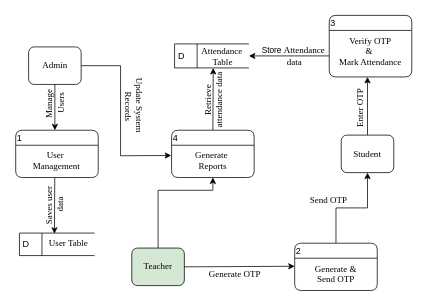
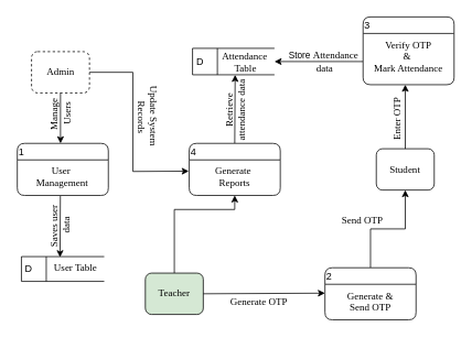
  <mxCell id="0" />
  <mxCell id="1" parent="0" />
  <mxCell id="2" value="" style="group" parent="1" vertex="1" connectable="0"><mxGeometry x="20.31" y="20" width="527.69" height="366.5" as="geometry" /></mxCell>
- <mxCell id="3" value="&lt;font face=&quot;Times New Roman&quot;&gt;Admin&lt;/font&gt;" style="rounded=1;whiteSpace=wrap;html=1;" parent="2" vertex="1"><mxGeometry x="17.19" y="42" width="70" height="50" as="geometry" /></mxCell>
+ <mxCell id="3" value="&lt;font face=&quot;Times New Roman&quot;&gt;Admin&lt;/font&gt;" style="rounded=1;whiteSpace=wrap;html=1;dashed=1;" parent="2" vertex="1"><mxGeometry x="17.19" y="42" width="70" height="50" as="geometry" /></mxCell>
  <mxCell id="4" value="" style="edgeStyle=orthogonalEdgeStyle;rounded=0;orthogonalLoop=1;jettySize=auto;html=1;" parent="2" source="5" target="25" edge="1"><mxGeometry relative="1" as="geometry"><Array as="points"><mxPoint x="189.69" y="233" /><mxPoint x="262.69" y="233" /></Array></mxGeometry></mxCell>
  <mxCell id="5" value="&lt;font face=&quot;Times New Roman&quot;&gt;Teacher&lt;/font&gt;" style="rounded=1;whiteSpace=wrap;html=1;fillColor=#d5e8d4;" parent="2" vertex="1"><mxGeometry x="154.69" y="310" width="70" height="50" as="geometry" /></mxCell>
  <mxCell id="6" value="&lt;font face=&quot;Times New Roman&quot;&gt;Student&lt;/font&gt;" style="rounded=1;whiteSpace=wrap;html=1;" parent="2" vertex="1"><mxGeometry x="433.69" y="159.5" width="70" height="50" as="geometry" /></mxCell>
  <mxCell id="7" value="" style="endArrow=classic;html=1;rounded=0;entryX=0;entryY=0.5;entryDx=0;entryDy=0;exitX=1;exitY=0.5;exitDx=0;exitDy=0;" parent="2" source="3" edge="1"><mxGeometry width="50" height="50" relative="1" as="geometry"><mxPoint x="97.19" y="187" as="sourcePoint" /><mxPoint x="207.19" y="186.64" as="targetPoint" /><Array as="points"><mxPoint x="139.69" y="67" /><mxPoint x="139.69" y="187" /></Array></mxGeometry></mxCell>
  <mxCell id="8" value="&lt;font face=&quot;Times New Roman&quot;&gt;Update System&amp;nbsp;&lt;/font&gt;&lt;div&gt;&lt;font face=&quot;Times New Roman&quot;&gt;Records&lt;/font&gt;&lt;/div&gt;" style="text;html=1;align=center;verticalAlign=middle;resizable=0;points=[];autosize=1;strokeColor=none;fillColor=none;rotation=90;" parent="2" vertex="1"><mxGeometry x="107.69" y="101" width="100" height="40" as="geometry" /></mxCell>
  <mxCell id="9" value="" style="endArrow=classic;html=1;rounded=0;entryX=0;entryY=0.25;entryDx=0;entryDy=0;exitX=1;exitY=0.5;exitDx=0;exitDy=0;" parent="2" source="5" target="32" edge="1"><mxGeometry width="50" height="50" relative="1" as="geometry"><mxPoint x="27.19" y="387" as="sourcePoint" /><mxPoint x="253.69" y="578.0" as="targetPoint" /></mxGeometry></mxCell>
  <mxCell id="10" value="&lt;span style=&quot;font-family: &amp;quot;Times New Roman&amp;quot;; font-size: 12px; background-color: rgb(255, 255, 255);&quot;&gt;Generate OTP&lt;/span&gt;" style="edgeLabel;html=1;align=center;verticalAlign=middle;resizable=0;points=[];" parent="9" vertex="1" connectable="0"><mxGeometry x="-0.042" relative="1" as="geometry"><mxPoint x="-3" y="10" as="offset" /></mxGeometry></mxCell>
  <mxCell id="11" value="&lt;span style=&quot;font-family: &amp;quot;Times New Roman&amp;quot;; font-size: 12px; background-color: rgb(255, 255, 255);&quot;&gt;Send OTP&lt;/span&gt;" style="edgeLabel;html=1;align=center;verticalAlign=middle;resizable=0;points=[];" parent="9" vertex="1" connectable="0"><mxGeometry x="-0.042" relative="1" as="geometry"><mxPoint x="122" y="-88" as="offset" /></mxGeometry></mxCell>
  <mxCell id="12" value="" style="endArrow=classic;html=1;rounded=0;entryX=1;entryY=0.5;entryDx=0;entryDy=0;" parent="2" target="22" edge="1"><mxGeometry width="50" height="50" relative="1" as="geometry"><mxPoint x="417.69" y="54" as="sourcePoint" /><mxPoint x="236.69" y="-66" as="targetPoint" /></mxGeometry></mxCell>
  <mxCell id="13" value="Store&amp;nbsp;&lt;span style=&quot;font-size: 12px; font-family: &amp;quot;Times New Roman&amp;quot;; color: light-dark(rgb(0, 0, 0), rgb(255, 255, 255));&quot;&gt;Attendance&lt;/span&gt;&lt;div&gt;&lt;span style=&quot;font-size: 12px; font-family: &amp;quot;Times New Roman&amp;quot;; color: light-dark(rgb(0, 0, 0), rgb(255, 255, 255));&quot;&gt;&amp;nbsp;data&lt;/span&gt;&lt;/div&gt;" style="edgeLabel;html=1;align=center;verticalAlign=middle;resizable=0;points=[];rotation=0;labelBackgroundColor=none;" parent="12" vertex="1" connectable="0"><mxGeometry x="-0.15" y="1" relative="1" as="geometry"><mxPoint x="-4" y="-2" as="offset" /></mxGeometry></mxCell>
  <mxCell id="14" value="" style="endArrow=classic;html=1;rounded=0;exitX=0.473;exitY=1.016;exitDx=0;exitDy=0;exitPerimeter=0;entryX=0.152;entryY=0.033;entryDx=0;entryDy=0;entryPerimeter=0;" parent="2" source="29" target="20" edge="1"><mxGeometry width="50" height="50" relative="1" as="geometry"><mxPoint x="51.85" y="227" as="sourcePoint" /><mxPoint x="52.117" y="282" as="targetPoint" /></mxGeometry></mxCell>
  <mxCell id="15" value="&lt;font face=&quot;Times New Roman&quot; style=&quot;font-size: 12px;&quot;&gt;Saves user&lt;/font&gt;&lt;div&gt;&lt;font face=&quot;Times New Roman&quot; style=&quot;font-size: 12px;&quot;&gt;&amp;nbsp;data&lt;/font&gt;&lt;/div&gt;" style="edgeLabel;html=1;align=center;verticalAlign=middle;resizable=0;points=[];rotation=-90;labelBackgroundColor=none;" parent="14" vertex="1" connectable="0"><mxGeometry x="-0.091" y="-1" relative="1" as="geometry"><mxPoint x="1" y="4" as="offset" /></mxGeometry></mxCell>
  <mxCell id="16" value="" style="endArrow=classic;html=1;rounded=0;exitX=0.5;exitY=0;exitDx=0;exitDy=0;entryX=0.52;entryY=1.003;entryDx=0;entryDy=0;entryPerimeter=0;" parent="2" source="24" target="22" edge="1"><mxGeometry width="50" height="50" relative="1" as="geometry"><mxPoint x="253.19" y="140" as="sourcePoint" /><mxPoint x="253.19" y="75" as="targetPoint" /></mxGeometry></mxCell>
  <mxCell id="17" value="&lt;font face=&quot;Times New Roman&quot; style=&quot;font-size: 12px;&quot;&gt;Retrieve&lt;/font&gt;&lt;div&gt;&lt;font face=&quot;Times New Roman&quot; style=&quot;font-size: 12px;&quot;&gt;attendance data&lt;/font&gt;&lt;/div&gt;" style="edgeLabel;html=1;align=center;verticalAlign=middle;resizable=0;points=[];rotation=-90;labelBackgroundColor=none;" parent="16" vertex="1" connectable="0"><mxGeometry x="-0.091" y="-1" relative="1" as="geometry"><mxPoint x="-1" y="-1" as="offset" /></mxGeometry></mxCell>
  <mxCell id="18" value="" style="group" parent="2" vertex="1" connectable="0"><mxGeometry x="5" y="290" width="100" height="30" as="geometry" /></mxCell>
  <mxCell id="19" value="D" style="html=1;dashed=0;whiteSpace=wrap;shape=mxgraph.dfd.dataStoreID;align=left;spacingLeft=3;points=[[0,0],[0.5,0],[1,0],[0,0.5],[1,0.5],[0,1],[0.5,1],[1,1]];" parent="18" vertex="1"><mxGeometry width="100" height="30" as="geometry" /></mxCell>
  <mxCell id="20" value="&lt;span style=&quot;color: rgb(0, 0, 0); font-family: &amp;quot;Times New Roman&amp;quot;; font-size: 12px; font-style: normal; font-variant-ligatures: normal; font-variant-caps: normal; font-weight: 400; letter-spacing: normal; orphans: 2; text-align: center; text-indent: 0px; text-transform: none; widows: 2; word-spacing: 0px; -webkit-text-stroke-width: 0px; white-space: normal; text-decoration-thickness: initial; text-decoration-style: initial; text-decoration-color: initial; float: none; display: inline !important;&quot;&gt;User Table&lt;/span&gt;" style="text;whiteSpace=wrap;html=1;" parent="18" vertex="1"><mxGeometry x="37.5" width="60" height="25" as="geometry" /></mxCell>
  <mxCell id="21" value="" style="group" parent="2" vertex="1" connectable="0"><mxGeometry x="210.69" y="40" width="100" height="32" as="geometry" /></mxCell>
  <mxCell id="22" value="D" style="html=1;dashed=0;whiteSpace=wrap;shape=mxgraph.dfd.dataStoreID;align=left;spacingLeft=3;points=[[0,0],[0.5,0],[1,0],[0,0.5],[1,0.5],[0,1],[0.5,1],[1,1]];" parent="21" vertex="1"><mxGeometry x="1" y="-2" width="99" height="32" as="geometry" /></mxCell>
  <mxCell id="23" value="&lt;span style=&quot;color: rgb(0, 0, 0); font-family: &amp;quot;Times New Roman&amp;quot;; font-size: 12px; font-style: normal; font-variant-ligatures: normal; font-variant-caps: normal; font-weight: 400; letter-spacing: normal; orphans: 2; text-align: center; text-indent: 0px; text-transform: none; widows: 2; word-spacing: 0px; -webkit-text-stroke-width: 0px; white-space: normal; text-decoration-thickness: initial; text-decoration-style: initial; text-decoration-color: initial; float: none; display: inline !important;&quot;&gt;Attendance&lt;/span&gt;&lt;div&gt;&lt;span style=&quot;color: rgb(0, 0, 0); font-family: &amp;quot;Times New Roman&amp;quot;; font-size: 12px; font-style: normal; font-variant-ligatures: normal; font-variant-caps: normal; font-weight: 400; letter-spacing: normal; orphans: 2; text-align: center; text-indent: 0px; text-transform: none; widows: 2; word-spacing: 0px; -webkit-text-stroke-width: 0px; white-space: normal; text-decoration-thickness: initial; text-decoration-style: initial; text-decoration-color: initial; float: none; display: inline !important;&quot;&gt;&amp;nbsp; &amp;nbsp; &amp;nbsp;Table&lt;/span&gt;&lt;/div&gt;" style="text;whiteSpace=wrap;html=1;" parent="21" vertex="1"><mxGeometry x="35" y="-6" width="60" height="2" as="geometry" /></mxCell>
  <mxCell id="24" value="4" style="swimlane;fontStyle=0;childLayout=stackLayout;horizontal=1;startSize=20;fillColor=#ffffff;horizontalStack=0;resizeParent=1;resizeParentMax=0;resizeLast=0;collapsible=0;marginBottom=0;swimlaneFillColor=#ffffff;align=left;rounded=1;" parent="2" vertex="1"><mxGeometry x="207.69" y="153" width="110" height="63" as="geometry" /></mxCell>
  <mxCell id="25" value="&lt;div&gt;&lt;span style=&quot;color: light-dark(rgb(0, 0, 0), rgb(237, 237, 237)); font-family: &amp;quot;Times New Roman&amp;quot;; background-color: transparent;&quot;&gt;Generate&amp;nbsp;&lt;/span&gt;&lt;/div&gt;&lt;div&gt;&lt;span style=&quot;color: rgb(0, 0, 0); font-family: &amp;quot;Times New Roman&amp;quot;; font-size: 12px; font-style: normal; font-variant-ligatures: normal; font-variant-caps: normal; font-weight: 400; letter-spacing: normal; orphans: 2; text-indent: 0px; text-transform: none; widows: 2; word-spacing: 0px; -webkit-text-stroke-width: 0px; white-space: normal; text-decoration-thickness: initial; text-decoration-style: initial; text-decoration-color: initial; float: none; display: inline !important;&quot;&gt;Reports&lt;/span&gt;&lt;/div&gt;" style="text;whiteSpace=wrap;html=1;align=center;" parent="24" vertex="1"><mxGeometry y="20" width="110" height="43" as="geometry" /></mxCell>
  <mxCell id="26" value="1" style="swimlane;fontStyle=0;childLayout=stackLayout;horizontal=1;startSize=20;fillColor=#ffffff;horizontalStack=0;resizeParent=1;resizeParentMax=0;resizeLast=0;collapsible=0;marginBottom=0;swimlaneFillColor=#ffffff;align=left;rounded=1;" parent="2" vertex="1"><mxGeometry y="153" width="110" height="63" as="geometry" /></mxCell>
  <mxCell id="27" value="" style="endArrow=classic;html=1;rounded=0;exitX=0.5;exitY=1;exitDx=0;exitDy=0;entryX=0.439;entryY=0.007;entryDx=0;entryDy=0;entryPerimeter=0;" parent="26" source="3" edge="1"><mxGeometry width="50" height="50" relative="1" as="geometry"><mxPoint x="52.09" y="-55.56" as="sourcePoint" /><mxPoint x="52.21" y="-5.684e-14" as="targetPoint" /></mxGeometry></mxCell>
  <mxCell id="28" value="&lt;span style=&quot;font-family: &amp;quot;Times New Roman&amp;quot;; font-size: 12px;&quot;&gt;Manage&lt;/span&gt;&lt;div&gt;&lt;span style=&quot;font-family: &amp;quot;Times New Roman&amp;quot;; font-size: 12px;&quot;&gt;&amp;nbsp;Users&lt;/span&gt;&lt;/div&gt;" style="edgeLabel;html=1;align=center;verticalAlign=middle;resizable=0;points=[];labelBackgroundColor=none;rotation=-90;" parent="27" vertex="1" connectable="0"><mxGeometry x="-0.161" relative="1" as="geometry"><mxPoint y="1" as="offset" /></mxGeometry></mxCell>
  <mxCell id="29" value="&lt;span style=&quot;font-family: &amp;quot;Times New Roman&amp;quot;;&quot;&gt;User&amp;nbsp;&lt;/span&gt;&lt;div&gt;&lt;span style=&quot;font-family: &amp;quot;Times New Roman&amp;quot;;&quot;&gt;Management&lt;/span&gt;&lt;/div&gt;" style="text;whiteSpace=wrap;html=1;align=center;" parent="26" vertex="1"><mxGeometry y="20" width="110" height="43" as="geometry" /></mxCell>
  <mxCell id="30" value="" style="edgeStyle=orthogonalEdgeStyle;rounded=0;orthogonalLoop=1;jettySize=auto;html=1;" parent="2" source="31" target="6" edge="1"><mxGeometry relative="1" as="geometry" /></mxCell>
  <mxCell id="31" value="2" style="swimlane;fontStyle=0;childLayout=stackLayout;horizontal=1;startSize=20;fillColor=#ffffff;horizontalStack=0;resizeParent=1;resizeParentMax=0;resizeLast=0;collapsible=0;marginBottom=0;swimlaneFillColor=#ffffff;align=left;rounded=1;" parent="2" vertex="1"><mxGeometry x="371.69" y="303.5" width="110" height="63" as="geometry" /></mxCell>
  <mxCell id="32" value="&lt;div&gt;&lt;span style=&quot;color: light-dark(rgb(0, 0, 0), rgb(237, 237, 237)); font-family: &amp;quot;Times New Roman&amp;quot;; background-color: transparent;&quot;&gt;Generate &amp;amp;&lt;/span&gt;&lt;/div&gt;&lt;div&gt;&lt;span style=&quot;color: light-dark(rgb(0, 0, 0), rgb(237, 237, 237)); font-family: &amp;quot;Times New Roman&amp;quot;; background-color: transparent;&quot;&gt;Send OTP&lt;/span&gt;&lt;/div&gt;" style="text;whiteSpace=wrap;html=1;align=center;" parent="31" vertex="1"><mxGeometry y="20" width="110" height="43" as="geometry" /></mxCell>
  <mxCell id="33" value="3" style="swimlane;fontStyle=0;childLayout=stackLayout;horizontal=1;startSize=20;fillColor=#ffffff;horizontalStack=0;resizeParent=1;resizeParentMax=0;resizeLast=0;collapsible=0;marginBottom=0;swimlaneFillColor=#ffffff;align=left;rounded=1;" parent="2" vertex="1"><mxGeometry x="417.69" width="110" height="82" as="geometry" /></mxCell>
  <mxCell id="34" value="&lt;font face=&quot;Times New Roman&quot;&gt;Verify OTP&lt;/font&gt;&lt;div&gt;&lt;span style=&quot;font-family: &amp;quot;Times New Roman&amp;quot;; background-color: transparent; color: light-dark(rgb(0, 0, 0), rgb(255, 255, 255));&quot;&gt;&amp;amp;&amp;nbsp;&lt;/span&gt;&lt;div&gt;&lt;font face=&quot;Times New Roman&quot;&gt;Mark Attendance&lt;/font&gt;&lt;/div&gt;&lt;/div&gt;" style="text;whiteSpace=wrap;html=1;align=center;" parent="33" vertex="1"><mxGeometry y="20" width="110" height="62" as="geometry" /></mxCell>
  <mxCell id="35" value="&lt;font face=&quot;Times New Roman&quot;&gt;Enter OTP&lt;/font&gt;" style="text;html=1;align=center;verticalAlign=middle;resizable=0;points=[];autosize=1;strokeColor=none;fillColor=none;rotation=-90;" parent="2" vertex="1"><mxGeometry x="424.69" y="111" width="70" height="26" as="geometry" /></mxCell>
  <mxCell id="36" value="" style="endArrow=classic;html=1;rounded=0;exitX=0.5;exitY=0;exitDx=0;exitDy=0;" parent="2" source="6" edge="1"><mxGeometry width="50" height="50" relative="1" as="geometry"><mxPoint x="462.69" y="127" as="sourcePoint" /><mxPoint x="468.69" y="82" as="targetPoint" /></mxGeometry></mxCell>
